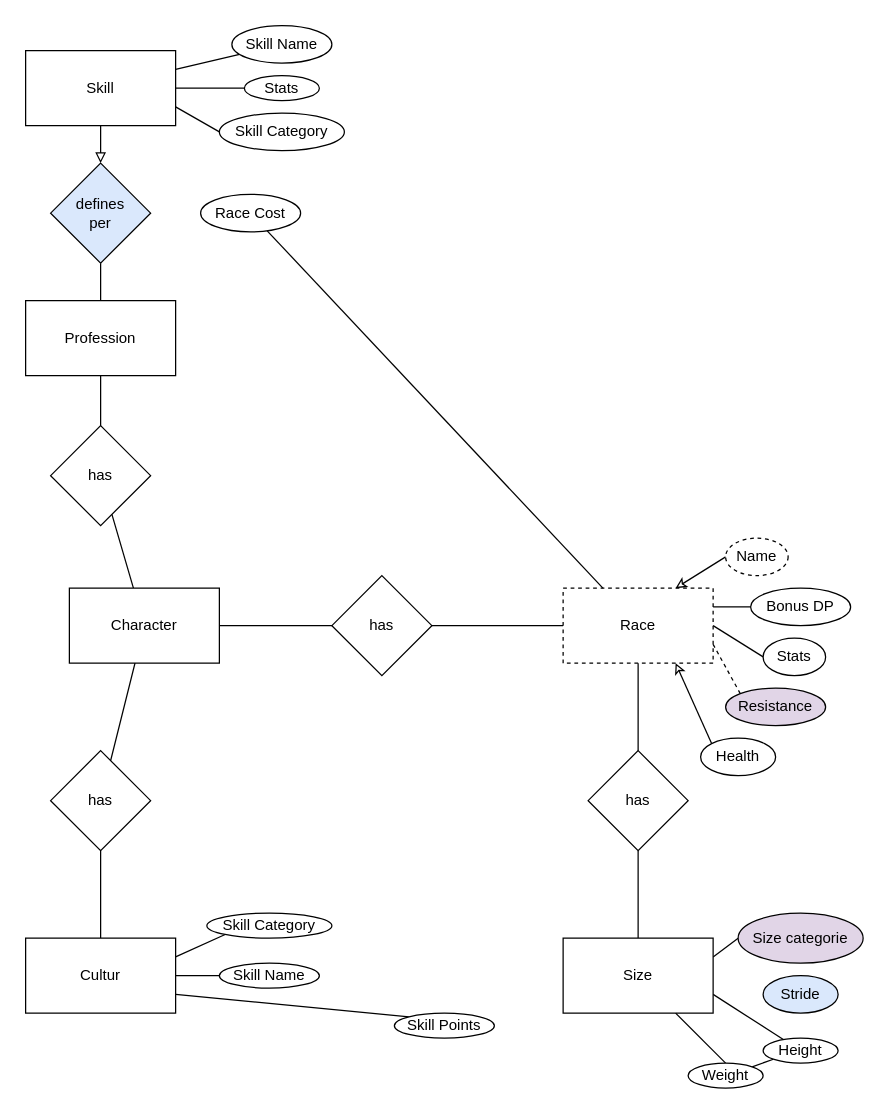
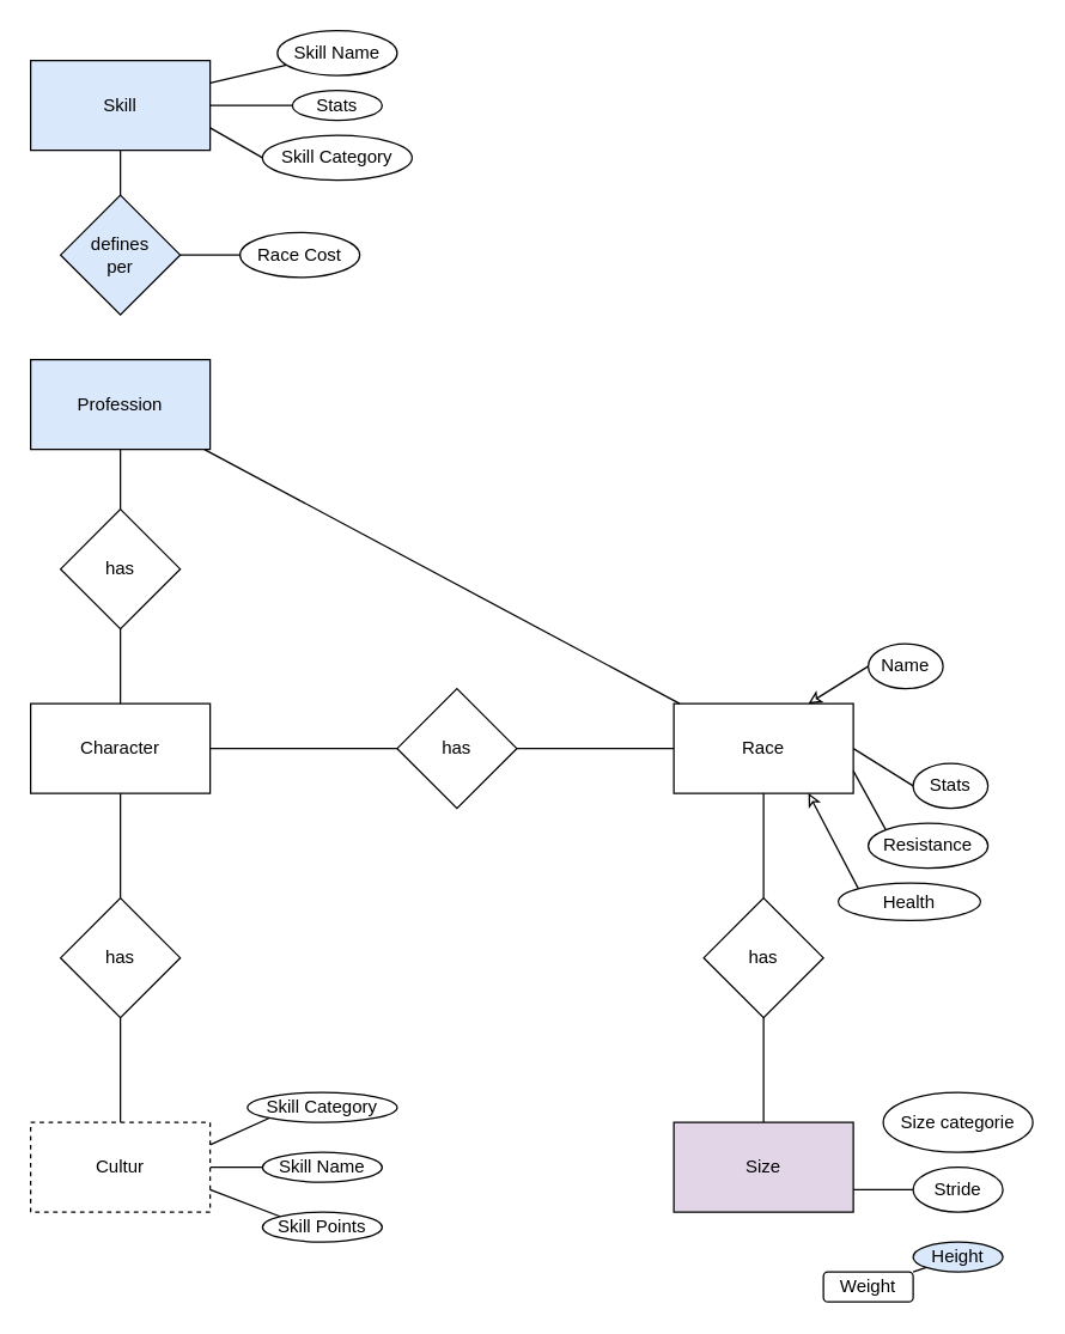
  <mxCell id="0" />
  <mxCell id="1" parent="0" />
  <mxCell id="2" value="" style="edgeStyle=orthogonalEdgeStyle;rounded=0;orthogonalLoop=1;jettySize=auto;html=1;" edge="1" parent="1" source="4"><mxGeometry relative="1" as="geometry"><mxPoint x="280" y="500" as="targetPoint" /></mxGeometry></mxCell>
  <mxCell id="3" value="" style="edgeStyle=none;rounded=0;orthogonalLoop=1;jettySize=auto;html=1;endArrow=none;endFill=0;" edge="1" parent="1" source="4" target="41"><mxGeometry relative="1" as="geometry" /></mxCell>
- <mxCell id="4" value="Character" style="rounded=0;whiteSpace=wrap;html=1;" vertex="1" parent="1"><mxGeometry x="55" y="470" width="120" height="60" as="geometry" /></mxCell>
+ <mxCell id="4" value="Character" style="rounded=0;whiteSpace=wrap;html=1;" vertex="1" parent="1"><mxGeometry x="20" y="470" width="120" height="60" as="geometry" /></mxCell>
  <mxCell id="5" value="" style="edgeStyle=orthogonalEdgeStyle;rounded=0;orthogonalLoop=1;jettySize=auto;html=1;endArrow=none;endFill=0;" edge="1" parent="1" source="6" target="7"><mxGeometry relative="1" as="geometry" /></mxCell>
  <mxCell id="6" value="has" style="rhombus;whiteSpace=wrap;html=1;" vertex="1" parent="1"><mxGeometry x="265" y="460" width="80" height="80" as="geometry" /></mxCell>
- <mxCell id="7" value="&lt;div&gt;Race&lt;/div&gt;" style="rounded=0;whiteSpace=wrap;html=1;dashed=1;" vertex="1" parent="1"><mxGeometry x="450" y="470" width="120" height="60" as="geometry" /></mxCell>
+ <mxCell id="7" value="&lt;div&gt;Race&lt;/div&gt;" style="rounded=0;whiteSpace=wrap;html=1;" vertex="1" parent="1"><mxGeometry x="450" y="470" width="120" height="60" as="geometry" /></mxCell>
  <mxCell id="8" style="rounded=0;orthogonalLoop=1;jettySize=auto;html=1;exitX=0;exitY=0.5;exitDx=0;exitDy=0;entryX=0.75;entryY=0;entryDx=0;entryDy=0;endArrow=classic;endFill=0;" edge="1" parent="1" source="9" target="7"><mxGeometry relative="1" as="geometry" /></mxCell>
- <mxCell id="9" value="Name" style="ellipse;whiteSpace=wrap;html=1;dashed=1;" vertex="1" parent="1"><mxGeometry x="580" y="430" width="50" height="30" as="geometry" /></mxCell>
- <mxCell id="10" style="edgeStyle=orthogonalEdgeStyle;rounded=0;orthogonalLoop=1;jettySize=auto;html=1;exitX=0;exitY=0.5;exitDx=0;exitDy=0;entryX=1;entryY=0.25;entryDx=0;entryDy=0;endArrow=none;endFill=0;" edge="1" parent="1" source="11" target="7"><mxGeometry relative="1" as="geometry" /></mxCell>
- <mxCell id="11" value="Bonus DP" style="ellipse;whiteSpace=wrap;html=1;" vertex="1" parent="1"><mxGeometry x="600" y="470" width="80" height="30" as="geometry" /></mxCell>
+ <mxCell id="9" value="Name" style="ellipse;whiteSpace=wrap;html=1;" vertex="1" parent="1"><mxGeometry x="580" y="430" width="50" height="30" as="geometry" /></mxCell>
  <mxCell id="12" style="rounded=0;orthogonalLoop=1;jettySize=auto;html=1;exitX=0;exitY=0.5;exitDx=0;exitDy=0;entryX=1;entryY=0.5;entryDx=0;entryDy=0;endArrow=none;endFill=0;" edge="1" parent="1" source="13" target="7"><mxGeometry relative="1" as="geometry" /></mxCell>
  <mxCell id="13" value="Stats" style="ellipse;whiteSpace=wrap;html=1;" vertex="1" parent="1"><mxGeometry x="610" y="510" width="50" height="30" as="geometry" /></mxCell>
  <mxCell id="14" style="rounded=0;orthogonalLoop=1;jettySize=auto;html=1;exitX=0;exitY=0;exitDx=0;exitDy=0;entryX=0.75;entryY=1;entryDx=0;entryDy=0;endArrow=classic;endFill=0;" edge="1" parent="1" source="15" target="7"><mxGeometry relative="1" as="geometry" /></mxCell>
- <mxCell id="15" value="Health" style="ellipse;whiteSpace=wrap;html=1;" vertex="1" parent="1"><mxGeometry x="560" y="590" width="60" height="30" as="geometry" /></mxCell>
- <mxCell id="16" style="rounded=0;orthogonalLoop=1;jettySize=auto;html=1;exitX=0;exitY=0;exitDx=0;exitDy=0;entryX=1;entryY=0.75;entryDx=0;entryDy=0;endArrow=none;endFill=0;dashed=1;" edge="1" parent="1" source="17" target="7"><mxGeometry relative="1" as="geometry" /></mxCell>
- <mxCell id="17" value="&lt;div&gt;Resistance&lt;/div&gt;" style="ellipse;whiteSpace=wrap;html=1;fillColor=#e1d5e7;" vertex="1" parent="1"><mxGeometry x="580" y="550" width="80" height="30" as="geometry" /></mxCell>
+ <mxCell id="15" value="Health" style="ellipse;whiteSpace=wrap;html=1;" vertex="1" parent="1"><mxGeometry x="560" y="590" width="95" height="25" as="geometry" /></mxCell>
+ <mxCell id="16" style="rounded=0;orthogonalLoop=1;jettySize=auto;html=1;exitX=0;exitY=0;exitDx=0;exitDy=0;entryX=1;entryY=0.75;entryDx=0;entryDy=0;endArrow=none;endFill=0;" edge="1" parent="1" source="17" target="7"><mxGeometry relative="1" as="geometry" /></mxCell>
+ <mxCell id="17" value="&lt;div&gt;Resistance&lt;/div&gt;" style="ellipse;whiteSpace=wrap;html=1;" vertex="1" parent="1"><mxGeometry x="580" y="550" width="80" height="30" as="geometry" /></mxCell>
  <mxCell id="18" value="" style="edgeStyle=none;rounded=0;orthogonalLoop=1;jettySize=auto;html=1;endArrow=none;endFill=0;" edge="1" parent="1" source="19" target="7"><mxGeometry relative="1" as="geometry" /></mxCell>
  <mxCell id="19" value="has" style="rhombus;whiteSpace=wrap;html=1;" vertex="1" parent="1"><mxGeometry x="470" y="600" width="80" height="80" as="geometry" /></mxCell>
  <mxCell id="20" value="" style="edgeStyle=none;rounded=0;orthogonalLoop=1;jettySize=auto;html=1;endArrow=none;endFill=0;" edge="1" parent="1" source="23" target="19"><mxGeometry relative="1" as="geometry" /></mxCell>
- <mxCell id="21" style="edgeStyle=none;rounded=0;orthogonalLoop=1;jettySize=auto;html=1;exitX=1;exitY=0.25;exitDx=0;exitDy=0;entryX=0;entryY=0.5;entryDx=0;entryDy=0;endArrow=none;endFill=0;" edge="1" parent="1" source="23" target="24"><mxGeometry relative="1" as="geometry" /></mxCell>
- <mxCell id="22" style="edgeStyle=none;rounded=0;orthogonalLoop=1;jettySize=auto;html=1;exitX=1;exitY=0.75;exitDx=0;exitDy=0;endArrow=none;endFill=0;" edge="1" parent="1" source="23" target="27"><mxGeometry relative="1" as="geometry" /></mxCell>
- <mxCell id="23" value="Size" style="rounded=0;whiteSpace=wrap;html=1;" vertex="1" parent="1"><mxGeometry x="450" y="750" width="120" height="60" as="geometry" /></mxCell>
- <mxCell id="24" value="Size categorie" style="ellipse;whiteSpace=wrap;html=1;fillColor=#e1d5e7;" vertex="1" parent="1"><mxGeometry x="590" y="730" width="100" height="40" as="geometry" /></mxCell>
- <mxCell id="25" value="Stride" style="ellipse;whiteSpace=wrap;html=1;fillColor=#dae8fc;" vertex="1" parent="1"><mxGeometry x="610" y="780" width="60" height="30" as="geometry" /></mxCell>
+ <mxCell id="22" style="edgeStyle=none;rounded=0;orthogonalLoop=1;jettySize=auto;html=1;exitX=1;exitY=0.75;exitDx=0;exitDy=0;entryX=0;entryY=0.5;entryDx=0;entryDy=0;endArrow=none;endFill=0;" edge="1" parent="1" source="23" target="25"><mxGeometry relative="1" as="geometry" /></mxCell>
+ <mxCell id="23" value="Size" style="rounded=0;whiteSpace=wrap;html=1;fillColor=#e1d5e7;" vertex="1" parent="1"><mxGeometry x="450" y="750" width="120" height="60" as="geometry" /></mxCell>
+ <mxCell id="24" value="Size categorie" style="ellipse;whiteSpace=wrap;html=1;" vertex="1" parent="1"><mxGeometry x="590" y="730" width="100" height="40" as="geometry" /></mxCell>
+ <mxCell id="25" value="Stride" style="ellipse;whiteSpace=wrap;html=1;" vertex="1" parent="1"><mxGeometry x="610" y="780" width="60" height="30" as="geometry" /></mxCell>
  <mxCell id="26" value="" style="edgeStyle=none;rounded=0;orthogonalLoop=1;jettySize=auto;html=1;endArrow=none;endFill=0;" edge="1" parent="1" source="27" target="29"><mxGeometry relative="1" as="geometry" /></mxCell>
- <mxCell id="27" value="Height" style="ellipse;whiteSpace=wrap;html=1;" vertex="1" parent="1"><mxGeometry x="610" y="830" width="60" height="20" as="geometry" /></mxCell>
- <mxCell id="28" style="edgeStyle=none;rounded=0;orthogonalLoop=1;jettySize=auto;html=1;exitX=0.5;exitY=0;exitDx=0;exitDy=0;entryX=0.75;entryY=1;entryDx=0;entryDy=0;endArrow=none;endFill=0;" edge="1" parent="1" source="29" target="23"><mxGeometry relative="1" as="geometry" /></mxCell>
- <mxCell id="29" value="&lt;div&gt;Weight&lt;/div&gt;" style="ellipse;whiteSpace=wrap;html=1;" vertex="1" parent="1"><mxGeometry x="550" y="850" width="60" height="20" as="geometry" /></mxCell>
+ <mxCell id="27" value="Height" style="ellipse;whiteSpace=wrap;html=1;fillColor=#dae8fc;" vertex="1" parent="1"><mxGeometry x="610" y="830" width="60" height="20" as="geometry" /></mxCell>
+ <mxCell id="29" value="&lt;div&gt;Weight&lt;/div&gt;" style="whiteSpace=wrap;html=1;rounded=1;" vertex="1" parent="1"><mxGeometry x="550" y="850" width="60" height="20" as="geometry" /></mxCell>
  <mxCell id="30" value="" style="edgeStyle=none;rounded=0;orthogonalLoop=1;jettySize=auto;html=1;endArrow=none;endFill=0;" edge="1" parent="1" source="32" target="4"><mxGeometry relative="1" as="geometry" /></mxCell>
  <mxCell id="31" value="" style="edgeStyle=none;rounded=0;orthogonalLoop=1;jettySize=auto;html=1;endArrow=none;endFill=0;" edge="1" parent="1" source="32" target="35"><mxGeometry relative="1" as="geometry" /></mxCell>
  <mxCell id="32" value="has" style="rhombus;whiteSpace=wrap;html=1;" vertex="1" parent="1"><mxGeometry x="40" y="600" width="80" height="80" as="geometry" /></mxCell>
  <mxCell id="33" style="edgeStyle=none;rounded=0;orthogonalLoop=1;jettySize=auto;html=1;exitX=1;exitY=0.25;exitDx=0;exitDy=0;entryX=0;entryY=1;entryDx=0;entryDy=0;endArrow=none;endFill=0;" edge="1" parent="1" source="35" target="36"><mxGeometry relative="1" as="geometry" /></mxCell>
  <mxCell id="34" style="edgeStyle=none;rounded=0;orthogonalLoop=1;jettySize=auto;html=1;exitX=1;exitY=0.5;exitDx=0;exitDy=0;entryX=0;entryY=0.5;entryDx=0;entryDy=0;endArrow=none;endFill=0;" edge="1" parent="1" source="35" target="37"><mxGeometry relative="1" as="geometry" /></mxCell>
- <mxCell id="35" value="&lt;div&gt;Cultur&lt;/div&gt;" style="rounded=0;whiteSpace=wrap;html=1;" vertex="1" parent="1"><mxGeometry x="20" y="750" width="120" height="60" as="geometry" /></mxCell>
+ <mxCell id="35" value="&lt;div&gt;Cultur&lt;/div&gt;" style="rounded=0;whiteSpace=wrap;html=1;dashed=1;" vertex="1" parent="1"><mxGeometry x="20" y="750" width="120" height="60" as="geometry" /></mxCell>
  <mxCell id="36" value="Skill Category" style="ellipse;whiteSpace=wrap;html=1;" vertex="1" parent="1"><mxGeometry x="165" y="730" width="100" height="20" as="geometry" /></mxCell>
  <mxCell id="37" value="Skill Name" style="ellipse;whiteSpace=wrap;html=1;" vertex="1" parent="1"><mxGeometry x="175" y="770" width="80" height="20" as="geometry" /></mxCell>
  <mxCell id="38" style="edgeStyle=none;rounded=0;orthogonalLoop=1;jettySize=auto;html=1;exitX=0;exitY=0;exitDx=0;exitDy=0;entryX=1;entryY=0.75;entryDx=0;entryDy=0;endArrow=none;endFill=0;" edge="1" parent="1" source="39" target="35"><mxGeometry relative="1" as="geometry" /></mxCell>
- <mxCell id="39" value="Skill Points" style="ellipse;whiteSpace=wrap;html=1;" vertex="1" parent="1"><mxGeometry x="315" y="810" width="80" height="20" as="geometry" /></mxCell>
+ <mxCell id="39" value="Skill Points" style="ellipse;whiteSpace=wrap;html=1;" vertex="1" parent="1"><mxGeometry x="175" y="810" width="80" height="20" as="geometry" /></mxCell>
  <mxCell id="40" value="" style="edgeStyle=none;rounded=0;orthogonalLoop=1;jettySize=auto;html=1;endArrow=none;endFill=0;" edge="1" parent="1" source="41" target="43"><mxGeometry relative="1" as="geometry" /></mxCell>
  <mxCell id="41" value="has" style="rhombus;whiteSpace=wrap;html=1;" vertex="1" parent="1"><mxGeometry x="40" y="340" width="80" height="80" as="geometry" /></mxCell>
- <mxCell id="42" value="" style="edgeStyle=none;rounded=0;orthogonalLoop=1;jettySize=auto;html=1;endArrow=none;endFill=0;" edge="1" parent="1" source="43" target="50"><mxGeometry relative="1" as="geometry" /></mxCell>
- <mxCell id="43" value="Profession" style="rounded=0;whiteSpace=wrap;html=1;" vertex="1" parent="1"><mxGeometry x="20" y="240" width="120" height="60" as="geometry" /></mxCell>
+ <mxCell id="42" value="" style="edgeStyle=none;rounded=0;orthogonalLoop=1;jettySize=auto;html=1;endArrow=none;endFill=0;" edge="1" parent="1" source="43" target="7"><mxGeometry relative="1" as="geometry" /></mxCell>
+ <mxCell id="43" value="Profession" style="rounded=0;whiteSpace=wrap;html=1;fillColor=#dae8fc;" vertex="1" parent="1"><mxGeometry x="20" y="240" width="120" height="60" as="geometry" /></mxCell>
  <mxCell id="44" value="Skill Category" style="ellipse;whiteSpace=wrap;html=1;" vertex="1" parent="1"><mxGeometry x="175" y="90" width="100" height="30" as="geometry" /></mxCell>
- <mxCell id="45" value="" style="edgeStyle=none;rounded=0;orthogonalLoop=1;jettySize=auto;html=1;endArrow=none;endFill=0;" edge="1" parent="1" source="46" target="7"><mxGeometry relative="1" as="geometry" /></mxCell>
+ <mxCell id="45" value="" style="edgeStyle=none;rounded=0;orthogonalLoop=1;jettySize=auto;html=1;endArrow=none;endFill=0;entryX=1;entryY=0.5;entryDx=0;entryDy=0;" edge="1" parent="1" source="46" target="50"><mxGeometry relative="1" as="geometry" /></mxCell>
  <mxCell id="46" value="Race Cost" style="ellipse;whiteSpace=wrap;html=1;" vertex="1" parent="1"><mxGeometry x="160" y="155" width="80" height="30" as="geometry" /></mxCell>
  <mxCell id="47" style="edgeStyle=none;rounded=0;orthogonalLoop=1;jettySize=auto;html=1;exitX=1;exitY=0.75;exitDx=0;exitDy=0;entryX=0;entryY=0.5;entryDx=0;entryDy=0;endArrow=none;endFill=0;" edge="1" parent="1" source="49" target="44"><mxGeometry relative="1" as="geometry" /></mxCell>
- <mxCell id="48" value="" style="edgeStyle=none;rounded=0;orthogonalLoop=1;jettySize=auto;html=1;endArrow=block;endFill=0;" edge="1" parent="1" source="49" target="50"><mxGeometry relative="1" as="geometry" /></mxCell>
- <mxCell id="49" value="Skill" style="rounded=0;whiteSpace=wrap;html=1;" vertex="1" parent="1"><mxGeometry x="20" y="40" width="120" height="60" as="geometry" /></mxCell>
+ <mxCell id="48" value="" style="edgeStyle=none;rounded=0;orthogonalLoop=1;jettySize=auto;html=1;endArrow=none;endFill=0;" edge="1" parent="1" source="49" target="50"><mxGeometry relative="1" as="geometry" /></mxCell>
+ <mxCell id="49" value="Skill" style="rounded=0;whiteSpace=wrap;html=1;fillColor=#dae8fc;" vertex="1" parent="1"><mxGeometry x="20" y="40" width="120" height="60" as="geometry" /></mxCell>
  <mxCell id="50" value="&lt;div&gt;defines&lt;/div&gt;&lt;div&gt;per&lt;br&gt;&lt;/div&gt;" style="rhombus;whiteSpace=wrap;html=1;fillColor=#dae8fc;" vertex="1" parent="1"><mxGeometry x="40" y="130" width="80" height="80" as="geometry" /></mxCell>
  <mxCell id="51" value="" style="edgeStyle=none;rounded=0;orthogonalLoop=1;jettySize=auto;html=1;endArrow=none;endFill=0;entryX=1;entryY=0.25;entryDx=0;entryDy=0;" edge="1" parent="1" source="52" target="49"><mxGeometry relative="1" as="geometry" /></mxCell>
  <mxCell id="52" value="Skill Name" style="ellipse;whiteSpace=wrap;html=1;" vertex="1" parent="1"><mxGeometry x="185" y="20" width="80" height="30" as="geometry" /></mxCell>
  <mxCell id="53" value="" style="edgeStyle=none;rounded=0;orthogonalLoop=1;jettySize=auto;html=1;endArrow=none;endFill=0;" edge="1" parent="1" source="54" target="49"><mxGeometry relative="1" as="geometry" /></mxCell>
  <mxCell id="54" value="Stats" style="ellipse;whiteSpace=wrap;html=1;" vertex="1" parent="1"><mxGeometry x="195" y="60" width="60" height="20" as="geometry" /></mxCell>
